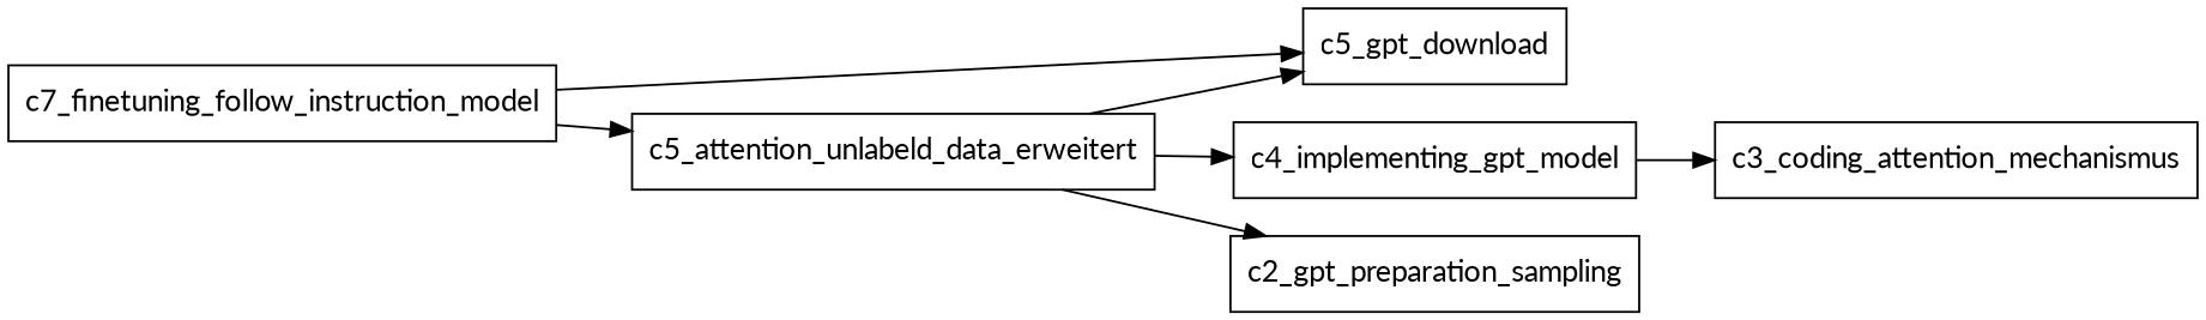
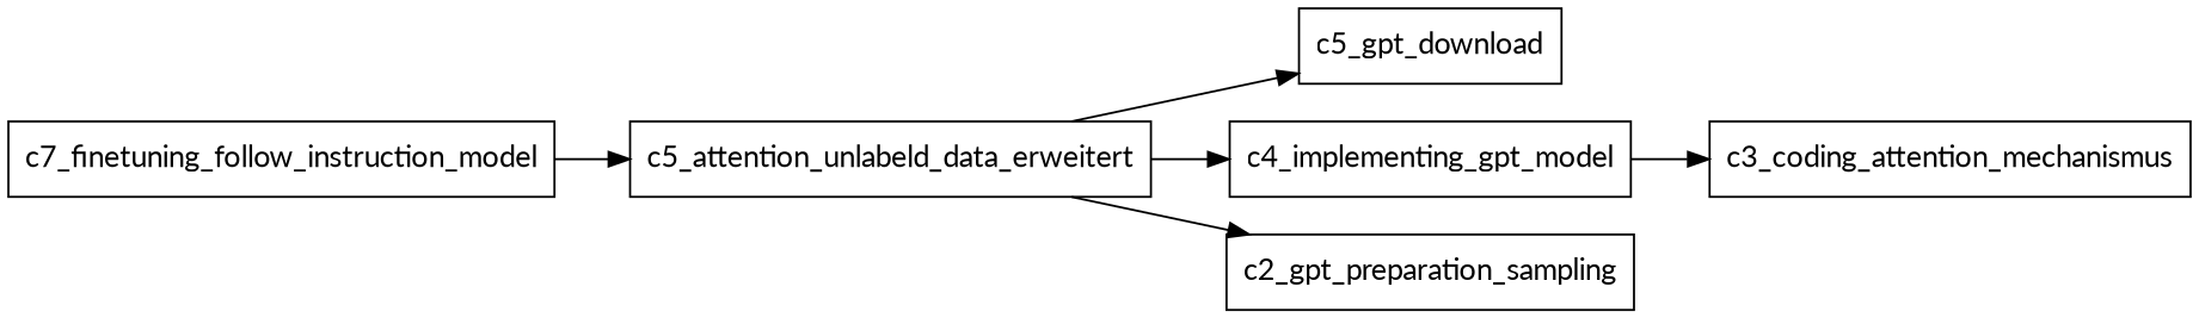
  digraph {
    fontname=Lato
    rankdir=LR
    node [fontname=Lato shape=box]
    edge [fontname=Lato]
    n1 [label=c5_attention_unlabeld_data_erweitert]
    c7_finetuning_follow_instruction_model
    c5_gpt_download
    c4_implementing_gpt_model
    n5 [label=c2_gpt_preparation_sampling]
    c3_coding_attention_mechanismus
    n1 -> c5_gpt_download
    n1 -> c4_implementing_gpt_model
    n1 -> n5
    c7_finetuning_follow_instruction_model -> n1
-   c7_finetuning_follow_instruction_model -> c5_gpt_download
    c4_implementing_gpt_model -> c3_coding_attention_mechanismus
  }
